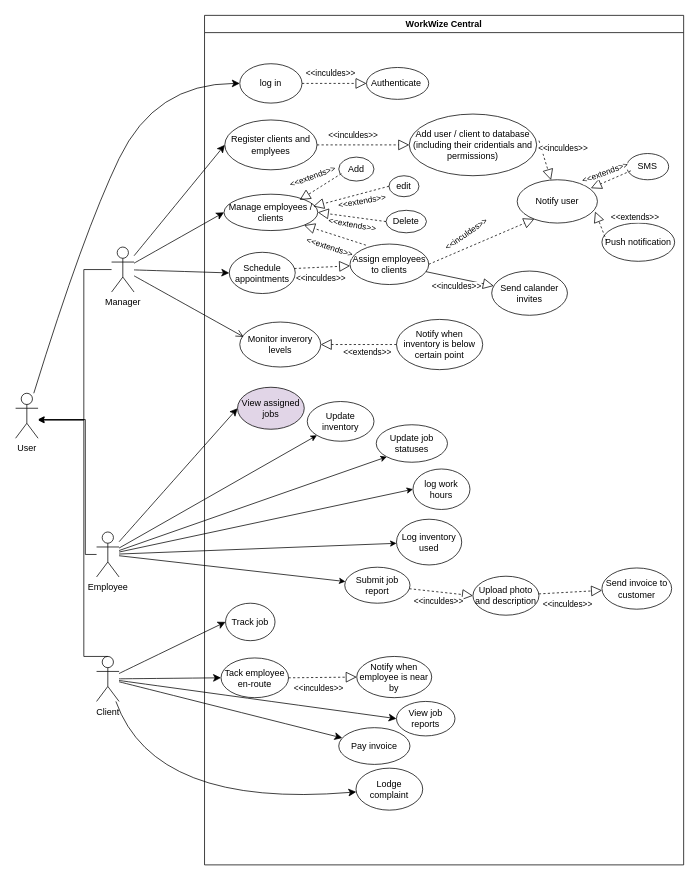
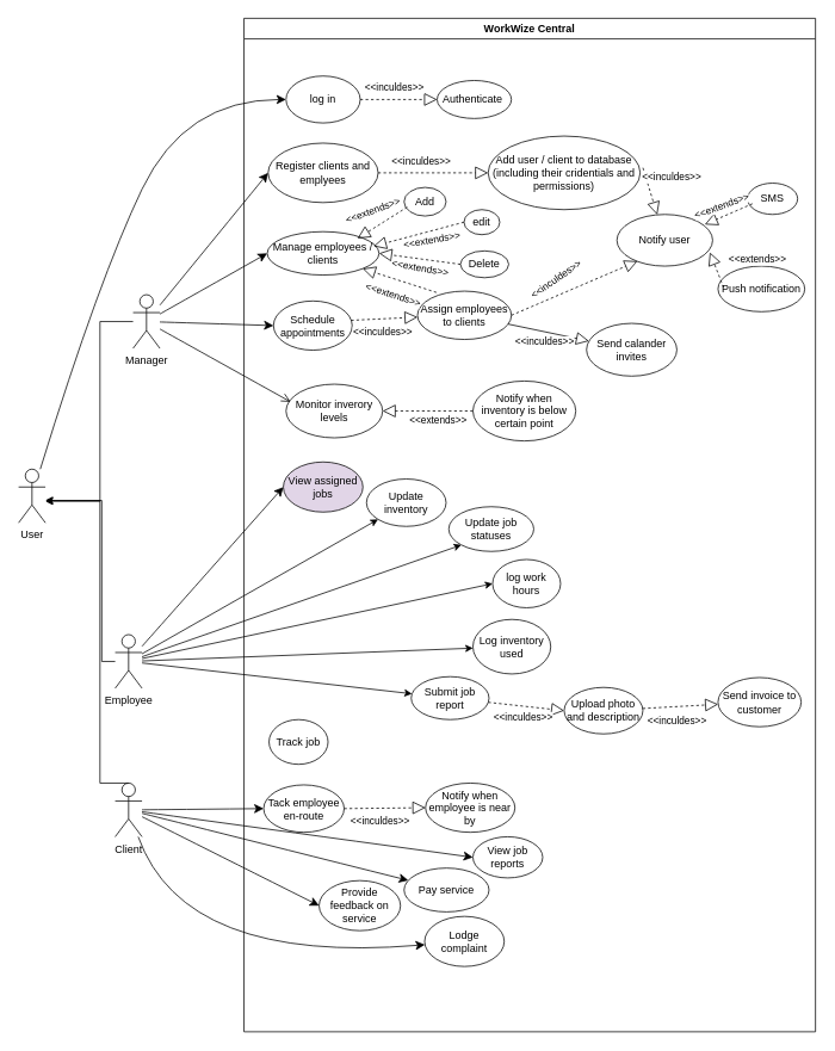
  <mxCell id="0" />
  <mxCell id="1" parent="0" />
  <mxCell id="2" style="edgeStyle=none;curved=1;rounded=0;orthogonalLoop=1;jettySize=auto;html=1;fontSize=12;startSize=8;endSize=8;entryX=0;entryY=0.5;entryDx=0;entryDy=0;" parent="1" source="3" target="5" edge="1"><mxGeometry relative="1" as="geometry"><mxPoint x="181.228" y="112.263" as="targetPoint" /><Array as="points"><mxPoint x="110" y="311" /><mxPoint x="206" y="111" /></Array></mxGeometry></mxCell>
  <mxCell id="3" value="User" style="shape=umlActor;verticalLabelPosition=bottom;verticalAlign=top;html=1;outlineConnect=0;" parent="1" vertex="1"><mxGeometry x="20" y="524" width="30" height="60" as="geometry" /></mxCell>
  <mxCell id="4" value="WorkWize Central" style="swimlane;whiteSpace=wrap;html=1;startSize=23;" parent="1" vertex="1"><mxGeometry x="272" y="20" width="639" height="1133" as="geometry" /></mxCell>
  <mxCell id="5" value="log in" style="ellipse;whiteSpace=wrap;html=1;" parent="4" vertex="1"><mxGeometry x="47" y="64.5" width="83" height="52.5" as="geometry" /></mxCell>
  <mxCell id="6" value="Register clients and emplyees" style="ellipse;whiteSpace=wrap;html=1;" parent="4" vertex="1"><mxGeometry x="27" y="139.5" width="123" height="66.5" as="geometry" /></mxCell>
  <mxCell id="7" value="Authenticate&amp;nbsp;" style="ellipse;whiteSpace=wrap;html=1;" parent="4" vertex="1"><mxGeometry x="216" y="69.5" width="83" height="42.5" as="geometry" /></mxCell>
  <mxCell id="8" value="" style="endArrow=block;dashed=1;endFill=0;endSize=12;html=1;rounded=0;exitX=1;exitY=0.5;exitDx=0;exitDy=0;entryX=0;entryY=0.5;entryDx=0;entryDy=0;" parent="4" source="5" target="7" edge="1"><mxGeometry width="160" relative="1" as="geometry"><mxPoint x="157" y="120.5" as="sourcePoint" /><mxPoint x="317" y="120.5" as="targetPoint" /></mxGeometry></mxCell>
  <mxCell id="9" value="&amp;lt;&amp;lt;inculdes&amp;gt;&amp;gt;" style="edgeLabel;html=1;align=center;verticalAlign=middle;resizable=0;points=[];" parent="8" vertex="1" connectable="0"><mxGeometry x="-0.38" relative="1" as="geometry"><mxPoint x="10" y="-13" as="offset" /></mxGeometry></mxCell>
  <mxCell id="10" value="Manage employees / clients" style="ellipse;whiteSpace=wrap;html=1;" parent="4" vertex="1"><mxGeometry x="26" y="238.5" width="125" height="48.5" as="geometry" /></mxCell>
  <mxCell id="11" value="Add user / client to database (including their cridentials and permissions)" style="ellipse;whiteSpace=wrap;html=1;" parent="4" vertex="1"><mxGeometry x="273" y="131.63" width="170" height="82.25" as="geometry" /></mxCell>
  <mxCell id="12" value="" style="endArrow=block;dashed=1;endFill=0;endSize=12;html=1;rounded=0;exitX=1;exitY=0.5;exitDx=0;exitDy=0;entryX=0;entryY=0.5;entryDx=0;entryDy=0;" parent="4" source="6" target="11" edge="1"><mxGeometry width="160" relative="1" as="geometry"><mxPoint x="140" y="101" as="sourcePoint" /><mxPoint x="226" y="101" as="targetPoint" /><Array as="points" /></mxGeometry></mxCell>
  <mxCell id="13" value="&amp;lt;&amp;lt;inculdes&amp;gt;&amp;gt;" style="edgeLabel;html=1;align=center;verticalAlign=middle;resizable=0;points=[];" parent="12" vertex="1" connectable="0"><mxGeometry x="-0.38" relative="1" as="geometry"><mxPoint x="10" y="-13" as="offset" /></mxGeometry></mxCell>
  <mxCell id="14" value="Notify user" style="ellipse;whiteSpace=wrap;html=1;" parent="4" vertex="1"><mxGeometry x="417" y="219.25" width="107" height="57.75" as="geometry" /></mxCell>
  <mxCell id="15" value="" style="endArrow=block;dashed=1;endFill=0;endSize=12;html=1;rounded=0;exitX=1.018;exitY=0.431;exitDx=0;exitDy=0;exitPerimeter=0;" parent="4" source="11" target="14" edge="1"><mxGeometry width="160" relative="1" as="geometry"><mxPoint x="160" y="183" as="sourcePoint" /><mxPoint x="253" y="183" as="targetPoint" /><Array as="points" /></mxGeometry></mxCell>
  <mxCell id="16" value="&amp;lt;&amp;lt;inculdes&amp;gt;&amp;gt;" style="edgeLabel;html=1;align=center;verticalAlign=middle;resizable=0;points=[];" parent="15" vertex="1" connectable="0"><mxGeometry x="-0.38" relative="1" as="geometry"><mxPoint x="26" y="-6" as="offset" /></mxGeometry></mxCell>
  <mxCell id="17" value="Add" style="ellipse;whiteSpace=wrap;html=1;" parent="4" vertex="1"><mxGeometry x="179" y="189" width="47" height="32" as="geometry" /></mxCell>
  <mxCell id="18" value="edit" style="ellipse;whiteSpace=wrap;html=1;" parent="4" vertex="1"><mxGeometry x="246" y="213.88" width="40" height="28" as="geometry" /></mxCell>
  <mxCell id="19" value="Delete" style="ellipse;whiteSpace=wrap;html=1;" parent="4" vertex="1"><mxGeometry x="242" y="260" width="54" height="30" as="geometry" /></mxCell>
  <mxCell id="20" value="Assign employees to clients" style="ellipse;whiteSpace=wrap;html=1;" parent="4" vertex="1"><mxGeometry x="194" y="305" width="105" height="54" as="geometry" /></mxCell>
  <mxCell id="21" value="" style="endArrow=block;dashed=1;endFill=0;endSize=12;html=1;rounded=0;exitX=0.202;exitY=0.027;exitDx=0;exitDy=0;entryX=1;entryY=1;entryDx=0;entryDy=0;exitPerimeter=0;" parent="4" source="20" target="10" edge="1"><mxGeometry width="160" relative="1" as="geometry"><mxPoint x="140" y="262" as="sourcePoint" /><mxPoint x="233" y="262" as="targetPoint" /><Array as="points" /></mxGeometry></mxCell>
  <mxCell id="22" value="&amp;lt;&amp;lt;extends&amp;gt;&amp;gt;" style="edgeLabel;html=1;align=center;verticalAlign=middle;resizable=0;points=[];rotation=18;" parent="21" vertex="1" connectable="0"><mxGeometry x="-0.38" relative="1" as="geometry"><mxPoint x="-23" y="10" as="offset" /></mxGeometry></mxCell>
  <mxCell id="23" value="" style="endArrow=block;dashed=1;endFill=0;endSize=12;html=1;rounded=0;exitX=0;exitY=0.5;exitDx=0;exitDy=0;entryX=1;entryY=0.5;entryDx=0;entryDy=0;" parent="4" source="19" target="10" edge="1"><mxGeometry width="160" relative="1" as="geometry"><mxPoint x="199" y="303" as="sourcePoint" /><mxPoint x="143" y="280" as="targetPoint" /><Array as="points" /></mxGeometry></mxCell>
  <mxCell id="24" value="&amp;lt;&amp;lt;extends&amp;gt;&amp;gt;" style="edgeLabel;html=1;align=center;verticalAlign=middle;resizable=0;points=[];rotation=10;" parent="23" vertex="1" connectable="0"><mxGeometry x="-0.38" relative="1" as="geometry"><mxPoint x="-18" y="7" as="offset" /></mxGeometry></mxCell>
  <mxCell id="25" value="" style="endArrow=block;dashed=1;endFill=0;endSize=12;html=1;rounded=0;exitX=0;exitY=0.5;exitDx=0;exitDy=0;entryX=0.951;entryY=0.336;entryDx=0;entryDy=0;entryPerimeter=0;" parent="4" source="18" target="10" edge="1"><mxGeometry width="160" relative="1" as="geometry"><mxPoint x="233.0" y="225.002" as="sourcePoint" /><mxPoint x="145.925" y="250.104" as="targetPoint" /><Array as="points" /></mxGeometry></mxCell>
  <mxCell id="26" value="&amp;lt;&amp;lt;extends&amp;gt;&amp;gt;" style="edgeLabel;html=1;align=center;verticalAlign=middle;resizable=0;points=[];rotation=-10;" parent="25" vertex="1" connectable="0"><mxGeometry x="-0.38" relative="1" as="geometry"><mxPoint x="-6" y="11" as="offset" /></mxGeometry></mxCell>
  <mxCell id="27" value="" style="endArrow=block;dashed=1;endFill=0;endSize=12;html=1;rounded=0;exitX=0.075;exitY=0.689;exitDx=0;exitDy=0;entryX=0.807;entryY=0.158;entryDx=0;entryDy=0;entryPerimeter=0;exitPerimeter=0;" parent="4" source="17" target="10" edge="1"><mxGeometry width="160" relative="1" as="geometry"><mxPoint x="243" y="238" as="sourcePoint" /><mxPoint x="155" y="255" as="targetPoint" /><Array as="points" /></mxGeometry></mxCell>
  <mxCell id="28" value="&amp;lt;&amp;lt;extends&amp;gt;&amp;gt;" style="edgeLabel;html=1;align=center;verticalAlign=middle;resizable=0;points=[];rotation=-20;" parent="27" vertex="1" connectable="0"><mxGeometry x="-0.38" relative="1" as="geometry"><mxPoint x="-22" y="-7" as="offset" /></mxGeometry></mxCell>
  <mxCell id="29" value="" style="endArrow=block;dashed=1;endFill=0;endSize=12;html=1;rounded=0;exitX=1;exitY=0.5;exitDx=0;exitDy=0;entryX=0.214;entryY=0.906;entryDx=0;entryDy=0;entryPerimeter=0;" parent="4" source="20" target="14" edge="1"><mxGeometry width="160" relative="1" as="geometry"><mxPoint x="456" y="177" as="sourcePoint" /><mxPoint x="506" y="182" as="targetPoint" /><Array as="points" /></mxGeometry></mxCell>
  <mxCell id="30" value="&amp;lt;&amp;lt;inculdes&amp;gt;&amp;gt;" style="edgeLabel;html=1;align=center;verticalAlign=middle;resizable=0;points=[];rotation=-35;" parent="29" vertex="1" connectable="0"><mxGeometry x="-0.38" relative="1" as="geometry"><mxPoint x="5" y="-21" as="offset" /></mxGeometry></mxCell>
  <mxCell id="31" value="Schedule appointments" style="ellipse;whiteSpace=wrap;html=1;" parent="4" vertex="1"><mxGeometry x="33" y="316" width="88" height="55" as="geometry" /></mxCell>
  <mxCell id="32" value="" style="endArrow=block;dashed=1;endFill=0;endSize=12;html=1;rounded=0;exitX=0.986;exitY=0.393;exitDx=0;exitDy=0;exitPerimeter=0;" parent="4" source="31" target="20" edge="1"><mxGeometry width="160" relative="1" as="geometry"><mxPoint x="160" y="183" as="sourcePoint" /><mxPoint x="283" y="183" as="targetPoint" /><Array as="points" /></mxGeometry></mxCell>
  <mxCell id="33" value="&amp;lt;&amp;lt;inculdes&amp;gt;&amp;gt;" style="edgeLabel;html=1;align=center;verticalAlign=middle;resizable=0;points=[];" parent="32" vertex="1" connectable="0"><mxGeometry x="-0.38" relative="1" as="geometry"><mxPoint x="12" y="14" as="offset" /></mxGeometry></mxCell>
  <mxCell id="34" value="SMS" style="ellipse;whiteSpace=wrap;html=1;" parent="4" vertex="1"><mxGeometry x="563" y="184.25" width="56" height="35" as="geometry" /></mxCell>
  <mxCell id="35" value="Push notification" style="ellipse;whiteSpace=wrap;html=1;" parent="4" vertex="1"><mxGeometry x="530" y="277" width="97" height="51" as="geometry" /></mxCell>
  <mxCell id="36" value="" style="endArrow=block;dashed=1;endFill=0;endSize=12;html=1;rounded=0;entryX=0.971;entryY=0.734;entryDx=0;entryDy=0;exitX=0.064;exitY=0.468;exitDx=0;exitDy=0;exitPerimeter=0;entryPerimeter=0;" parent="4" source="35" target="14" edge="1"><mxGeometry width="160" relative="1" as="geometry"><mxPoint x="538.69" y="252.88" as="sourcePoint" /><mxPoint x="110.69" y="236.88" as="targetPoint" /><Array as="points" /></mxGeometry></mxCell>
  <mxCell id="37" value="&amp;lt;&amp;lt;extends&amp;gt;&amp;gt;" style="edgeLabel;html=1;align=center;verticalAlign=middle;resizable=0;points=[];rotation=0;" parent="36" vertex="1" connectable="0"><mxGeometry x="-0.38" relative="1" as="geometry"><mxPoint x="42" y="-19" as="offset" /></mxGeometry></mxCell>
  <mxCell id="38" value="" style="endArrow=block;dashed=1;endFill=0;endSize=12;html=1;rounded=0;entryX=0.918;entryY=0.194;entryDx=0;entryDy=0;exitX=0.099;exitY=0.659;exitDx=0;exitDy=0;exitPerimeter=0;entryPerimeter=0;" parent="4" source="34" target="14" edge="1"><mxGeometry width="160" relative="1" as="geometry"><mxPoint x="678.69" y="160.88" as="sourcePoint" /><mxPoint x="580.69" y="148.88" as="targetPoint" /><Array as="points" /></mxGeometry></mxCell>
  <mxCell id="39" value="&amp;lt;&amp;lt;extends&amp;gt;&amp;gt;" style="edgeLabel;html=1;align=center;verticalAlign=middle;resizable=0;points=[];rotation=-20;" parent="38" vertex="1" connectable="0"><mxGeometry x="-0.38" relative="1" as="geometry"><mxPoint x="-19" y="-5" as="offset" /></mxGeometry></mxCell>
  <mxCell id="40" value="Track job" style="ellipse;whiteSpace=wrap;html=1;" parent="4" vertex="1"><mxGeometry x="28" y="784" width="66" height="50" as="geometry" /></mxCell>
  <mxCell id="41" value="Update job statuses" style="ellipse;whiteSpace=wrap;html=1;" parent="4" vertex="1"><mxGeometry x="229" y="546" width="95" height="50" as="geometry" /></mxCell>
  <mxCell id="42" value="log work hours" style="ellipse;whiteSpace=wrap;html=1;" parent="4" vertex="1"><mxGeometry x="278" y="605" width="76" height="54" as="geometry" /></mxCell>
  <mxCell id="43" value="Submit job report" style="ellipse;whiteSpace=wrap;html=1;" parent="4" vertex="1"><mxGeometry x="187" y="736" width="87" height="48" as="geometry" /></mxCell>
  <mxCell id="44" value="Upload photo and description" style="ellipse;whiteSpace=wrap;html=1;" parent="4" vertex="1"><mxGeometry x="358" y="748" width="88" height="52" as="geometry" /></mxCell>
  <mxCell id="45" value="" style="endArrow=block;dashed=1;endFill=0;endSize=12;html=1;rounded=0;entryX=0;entryY=0.5;entryDx=0;entryDy=0;" parent="4" target="44" edge="1" source="43"><mxGeometry width="160" relative="1" as="geometry"><mxPoint x="285" y="774" as="sourcePoint" /><mxPoint x="358" y="773" as="targetPoint" /><Array as="points" /></mxGeometry></mxCell>
  <mxCell id="46" value="&amp;lt;&amp;lt;inculdes&amp;gt;&amp;gt;" style="edgeLabel;html=1;align=center;verticalAlign=middle;resizable=0;points=[];" parent="45" vertex="1" connectable="0"><mxGeometry x="-0.38" relative="1" as="geometry"><mxPoint x="12" y="14" as="offset" /></mxGeometry></mxCell>
  <mxCell id="47" value="View job reports" style="ellipse;whiteSpace=wrap;html=1;" parent="4" vertex="1"><mxGeometry x="256" y="915" width="78" height="46" as="geometry" /></mxCell>
  <mxCell id="48" value="Tack employee en-route" style="ellipse;whiteSpace=wrap;html=1;" parent="4" vertex="1"><mxGeometry x="22" y="857" width="90" height="53" as="geometry" /></mxCell>
  <mxCell id="49" value="View assigned jobs" style="ellipse;whiteSpace=wrap;html=1;fillColor=#e1d5e7;" parent="4" vertex="1"><mxGeometry x="44" y="496" width="89" height="56" as="geometry" /></mxCell>
  <mxCell id="50" value="Notify when employee is near by" style="ellipse;whiteSpace=wrap;html=1;" parent="4" vertex="1"><mxGeometry x="203" y="855" width="100" height="55" as="geometry" /></mxCell>
  <mxCell id="51" value="" style="endArrow=block;dashed=1;endFill=0;endSize=12;html=1;rounded=0;exitX=1;exitY=0.5;exitDx=0;exitDy=0;entryX=0;entryY=0.5;entryDx=0;entryDy=0;" parent="4" source="48" target="50" edge="1"><mxGeometry width="160" relative="1" as="geometry"><mxPoint x="110" y="850" as="sourcePoint" /><mxPoint x="184" y="846" as="targetPoint" /><Array as="points" /></mxGeometry></mxCell>
  <mxCell id="52" value="&amp;lt;&amp;lt;inculdes&amp;gt;&amp;gt;" style="edgeLabel;html=1;align=center;verticalAlign=middle;resizable=0;points=[];" parent="51" vertex="1" connectable="0"><mxGeometry x="-0.38" relative="1" as="geometry"><mxPoint x="12" y="14" as="offset" /></mxGeometry></mxCell>
  <mxCell id="53" value="Log inventory used" style="ellipse;whiteSpace=wrap;html=1;" parent="4" vertex="1"><mxGeometry x="256" y="672" width="87" height="61" as="geometry" /></mxCell>
  <mxCell id="54" value="Update inventory" style="ellipse;whiteSpace=wrap;html=1;" parent="4" vertex="1"><mxGeometry x="137" y="515" width="89" height="53" as="geometry" /></mxCell>
  <mxCell id="55" style="edgeStyle=none;curved=1;rounded=0;orthogonalLoop=1;jettySize=auto;html=1;entryX=0;entryY=0.5;entryDx=0;entryDy=0;fontSize=12;startSize=8;endSize=8;" parent="4" source="61" target="49" edge="1"><mxGeometry relative="1" as="geometry" /></mxCell>
  <mxCell id="56" style="rounded=0;orthogonalLoop=1;jettySize=auto;html=1;entryX=0;entryY=1;entryDx=0;entryDy=0;" edge="1" parent="4" source="61" target="54"><mxGeometry relative="1" as="geometry" /></mxCell>
  <mxCell id="57" style="rounded=0;orthogonalLoop=1;jettySize=auto;html=1;entryX=0;entryY=1;entryDx=0;entryDy=0;" edge="1" parent="4" source="61" target="41"><mxGeometry relative="1" as="geometry" /></mxCell>
  <mxCell id="58" style="rounded=0;orthogonalLoop=1;jettySize=auto;html=1;entryX=0;entryY=0.5;entryDx=0;entryDy=0;" edge="1" parent="4" source="61" target="42"><mxGeometry relative="1" as="geometry" /></mxCell>
  <mxCell id="59" style="rounded=0;orthogonalLoop=1;jettySize=auto;html=1;" edge="1" parent="4" source="61" target="53"><mxGeometry relative="1" as="geometry" /></mxCell>
  <mxCell id="60" style="rounded=0;orthogonalLoop=1;jettySize=auto;html=1;" edge="1" parent="4" source="61" target="43"><mxGeometry relative="1" as="geometry" /></mxCell>
  <mxCell id="61" value="Employee" style="shape=umlActor;verticalLabelPosition=bottom;verticalAlign=top;html=1;outlineConnect=0;" parent="4" vertex="1"><mxGeometry x="-144" y="689" width="30" height="60" as="geometry" /></mxCell>
- <mxCell id="62" style="edgeStyle=none;curved=1;rounded=0;orthogonalLoop=1;jettySize=auto;html=1;entryX=0;entryY=0.5;entryDx=0;entryDy=0;fontSize=12;startSize=8;endSize=8;" parent="4" source="68" target="40" edge="1"><mxGeometry relative="1" as="geometry" /></mxCell>
  <mxCell id="63" style="edgeStyle=none;curved=1;rounded=0;orthogonalLoop=1;jettySize=auto;html=1;entryX=0;entryY=0.5;entryDx=0;entryDy=0;fontSize=12;startSize=8;endSize=8;" parent="4" source="68" target="48" edge="1"><mxGeometry relative="1" as="geometry" /></mxCell>
  <mxCell id="64" style="edgeStyle=none;curved=1;rounded=0;orthogonalLoop=1;jettySize=auto;html=1;entryX=0;entryY=0.5;entryDx=0;entryDy=0;fontSize=12;startSize=8;endSize=8;" parent="4" source="68" target="47" edge="1"><mxGeometry relative="1" as="geometry" /></mxCell>
  <mxCell id="65" style="edgeStyle=none;curved=1;rounded=0;orthogonalLoop=1;jettySize=auto;html=1;fontSize=12;startSize=8;endSize=8;" parent="4" source="68" target="77" edge="1"><mxGeometry relative="1" as="geometry" /></mxCell>
+ <mxCell id="66" style="edgeStyle=none;curved=1;rounded=0;orthogonalLoop=1;jettySize=auto;html=1;entryX=0;entryY=0.5;entryDx=0;entryDy=0;fontSize=12;startSize=8;endSize=8;" parent="4" source="68" target="78" edge="1"><mxGeometry relative="1" as="geometry" /></mxCell>
  <mxCell id="67" style="edgeStyle=none;curved=1;rounded=0;orthogonalLoop=1;jettySize=auto;html=1;fontSize=12;startSize=8;endSize=8;" parent="4" source="68" target="79" edge="1"><mxGeometry relative="1" as="geometry"><Array as="points"><mxPoint x="-67" y="1058" /></Array></mxGeometry></mxCell>
  <mxCell id="68" value="Client" style="shape=umlActor;verticalLabelPosition=bottom;verticalAlign=top;html=1;outlineConnect=0;" parent="4" vertex="1"><mxGeometry x="-144" y="855" width="30" height="60" as="geometry" /></mxCell>
  <mxCell id="69" value="Monitor inverory levels" style="ellipse;whiteSpace=wrap;html=1;" parent="4" vertex="1"><mxGeometry x="47" y="409" width="108" height="60" as="geometry" /></mxCell>
  <mxCell id="70" value="Notify when inventory is below certain point" style="ellipse;whiteSpace=wrap;html=1;" parent="4" vertex="1"><mxGeometry x="256" y="405.5" width="115" height="67" as="geometry" /></mxCell>
  <mxCell id="71" value="Send calander invites" style="ellipse;whiteSpace=wrap;html=1;" parent="4" vertex="1"><mxGeometry x="383" y="341" width="101" height="59" as="geometry" /></mxCell>
  <mxCell id="72" value="" style="endArrow=block;dashed=0;endFill=0;endSize=12;html=1;rounded=0;" parent="4" source="20" target="71" edge="1"><mxGeometry width="160" relative="1" as="geometry"><mxPoint x="165" y="449" as="sourcePoint" /><mxPoint x="266" y="449" as="targetPoint" /><Array as="points" /></mxGeometry></mxCell>
  <mxCell id="73" value="&amp;lt;&amp;lt;inculdes&amp;gt;&amp;gt;" style="edgeLabel;html=1;align=center;verticalAlign=middle;resizable=0;points=[];" parent="72" vertex="1" connectable="0"><mxGeometry x="-0.38" relative="1" as="geometry"><mxPoint x="12" y="14" as="offset" /></mxGeometry></mxCell>
  <mxCell id="74" value="Send invoice to customer" style="ellipse;whiteSpace=wrap;html=1;" parent="4" vertex="1"><mxGeometry x="530" y="737" width="93" height="55" as="geometry" /></mxCell>
  <mxCell id="75" value="" style="endArrow=block;dashed=1;endFill=0;endSize=12;html=1;rounded=0;" parent="4" source="44" target="74" edge="1"><mxGeometry width="160" relative="1" as="geometry"><mxPoint x="439" y="813" as="sourcePoint" /><mxPoint x="512" y="813" as="targetPoint" /><Array as="points" /></mxGeometry></mxCell>
  <mxCell id="76" value="&amp;lt;&amp;lt;inculdes&amp;gt;&amp;gt;" style="edgeLabel;html=1;align=center;verticalAlign=middle;resizable=0;points=[];" parent="75" vertex="1" connectable="0"><mxGeometry x="-0.38" relative="1" as="geometry"><mxPoint x="12" y="14" as="offset" /></mxGeometry></mxCell>
- <mxCell id="77" value="Pay invoice" style="ellipse;whiteSpace=wrap;html=1;" parent="4" vertex="1"><mxGeometry x="179" y="950" width="95" height="49" as="geometry" /></mxCell>
+ <mxCell id="77" value="Pay service" style="ellipse;whiteSpace=wrap;html=1;" parent="4" vertex="1"><mxGeometry x="179" y="950" width="95" height="49" as="geometry" /></mxCell>
+ <mxCell id="78" value="Provide feedback on service" style="ellipse;whiteSpace=wrap;html=1;" parent="4" vertex="1"><mxGeometry x="84" y="964" width="91" height="56" as="geometry" /></mxCell>
  <mxCell id="79" value="Lodge complaint" style="ellipse;whiteSpace=wrap;html=1;" parent="4" vertex="1"><mxGeometry x="202" y="1004" width="89" height="56" as="geometry" /></mxCell>
  <mxCell id="80" style="edgeStyle=none;curved=1;rounded=0;orthogonalLoop=1;jettySize=auto;html=1;exitX=0.5;exitY=1;exitDx=0;exitDy=0;fontSize=12;startSize=8;endSize=8;" parent="4" source="35" target="35" edge="1"><mxGeometry relative="1" as="geometry" /></mxCell>
  <mxCell id="81" value="" style="endArrow=block;dashed=1;endFill=0;endSize=12;html=1;rounded=0;" edge="1" parent="4" source="70" target="69"><mxGeometry width="160" relative="1" as="geometry"><mxPoint x="225" y="316" as="sourcePoint" /><mxPoint x="143" y="280" as="targetPoint" /><Array as="points" /></mxGeometry></mxCell>
  <mxCell id="82" value="&amp;lt;&amp;lt;extends&amp;gt;&amp;gt;" style="edgeLabel;html=1;align=center;verticalAlign=middle;resizable=0;points=[];rotation=0;" vertex="1" connectable="0" parent="81"><mxGeometry x="-0.38" relative="1" as="geometry"><mxPoint x="-9" y="10" as="offset" /></mxGeometry></mxCell>
  <mxCell id="83" style="edgeStyle=orthogonalEdgeStyle;rounded=0;orthogonalLoop=1;jettySize=auto;html=1;" parent="1" source="87" target="3" edge="1"><mxGeometry relative="1" as="geometry"><mxPoint x="43" y="486" as="targetPoint" /><Array as="points"><mxPoint x="111" y="560" /></Array></mxGeometry></mxCell>
  <mxCell id="84" style="edgeStyle=none;curved=1;rounded=0;orthogonalLoop=1;jettySize=auto;html=1;entryX=0;entryY=0.5;entryDx=0;entryDy=0;fontSize=12;startSize=8;endSize=8;" parent="1" source="87" target="6" edge="1"><mxGeometry relative="1" as="geometry" /></mxCell>
  <mxCell id="85" style="edgeStyle=none;curved=1;rounded=0;orthogonalLoop=1;jettySize=auto;html=1;entryX=0;entryY=0.5;entryDx=0;entryDy=0;fontSize=12;startSize=8;endSize=8;" parent="1" source="87" target="10" edge="1"><mxGeometry relative="1" as="geometry" /></mxCell>
  <mxCell id="86" style="edgeStyle=none;curved=1;rounded=0;orthogonalLoop=1;jettySize=auto;html=1;entryX=0;entryY=0.5;entryDx=0;entryDy=0;fontSize=12;startSize=8;endSize=8;" parent="1" source="87" target="31" edge="1"><mxGeometry relative="1" as="geometry" /></mxCell>
  <mxCell id="87" value="Manager" style="shape=umlActor;verticalLabelPosition=bottom;verticalAlign=top;html=1;outlineConnect=0;" parent="1" vertex="1"><mxGeometry x="148" y="329" width="30" height="60" as="geometry" /></mxCell>
  <mxCell id="88" style="edgeStyle=orthogonalEdgeStyle;rounded=0;orthogonalLoop=1;jettySize=auto;html=1;" parent="1" source="61" target="3" edge="1"><mxGeometry relative="1" as="geometry"><mxPoint x="43" y="499.333" as="targetPoint" /><Array as="points"><mxPoint x="113" y="739" /><mxPoint x="113" y="559" /></Array></mxGeometry></mxCell>
  <mxCell id="89" style="edgeStyle=orthogonalEdgeStyle;rounded=0;orthogonalLoop=1;jettySize=auto;html=1;exitX=0.5;exitY=0;exitDx=0;exitDy=0;exitPerimeter=0;" parent="1" source="68" target="3" edge="1"><mxGeometry relative="1" as="geometry"><mxPoint x="128" y="521" as="targetPoint" /><Array as="points"><mxPoint x="111" y="875" /><mxPoint x="111" y="559" /></Array></mxGeometry></mxCell>
  <mxCell id="90" style="edgeStyle=none;curved=1;rounded=0;orthogonalLoop=1;jettySize=auto;html=1;entryX=0.047;entryY=0.329;entryDx=0;entryDy=0;entryPerimeter=0;fontSize=12;startSize=8;endSize=8;endArrow=open;" parent="1" source="87" target="69" edge="1"><mxGeometry relative="1" as="geometry" /></mxCell>
